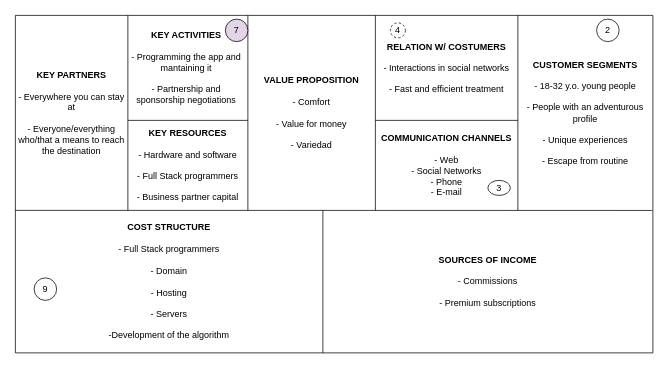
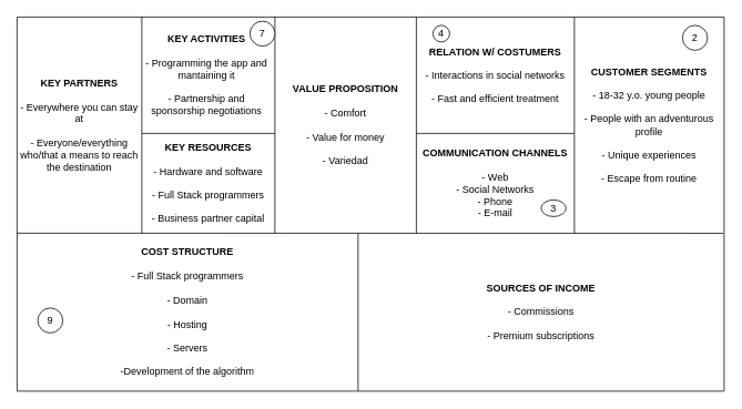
  <mxCell id="0" />
  <mxCell id="1" parent="0" />
  <mxCell id="2" value="" style="swimlane;startSize=0;" parent="1" vertex="1"><mxGeometry x="20" y="20" width="850" height="450" as="geometry" /></mxCell>
  <mxCell id="3" value="" style="endArrow=none;html=1;rounded=0;exitX=0.999;exitY=0.578;exitDx=0;exitDy=0;exitPerimeter=0;" parent="2" source="2" edge="1"><mxGeometry width="50" height="50" relative="1" as="geometry"><mxPoint x="840" y="260" as="sourcePoint" /><mxPoint y="260" as="targetPoint" /></mxGeometry></mxCell>
  <mxCell id="4" value="" style="endArrow=none;html=1;rounded=0;" parent="2" edge="1"><mxGeometry width="50" height="50" relative="1" as="geometry"><mxPoint x="150" y="260" as="sourcePoint" /><mxPoint x="150" as="targetPoint" /></mxGeometry></mxCell>
  <mxCell id="5" value="" style="endArrow=none;html=1;rounded=0;" parent="2" edge="1"><mxGeometry width="50" height="50" relative="1" as="geometry"><mxPoint x="310" y="260" as="sourcePoint" /><mxPoint x="310" as="targetPoint" /></mxGeometry></mxCell>
  <mxCell id="6" value="" style="endArrow=none;html=1;rounded=0;" parent="2" edge="1"><mxGeometry width="50" height="50" relative="1" as="geometry"><mxPoint x="480" y="260" as="sourcePoint" /><mxPoint x="480" as="targetPoint" /></mxGeometry></mxCell>
  <mxCell id="7" value="" style="endArrow=none;html=1;rounded=0;" parent="2" edge="1"><mxGeometry width="50" height="50" relative="1" as="geometry"><mxPoint x="670" y="260" as="sourcePoint" /><mxPoint x="670" as="targetPoint" /></mxGeometry></mxCell>
  <mxCell id="8" value="" style="endArrow=none;html=1;rounded=0;" parent="2" edge="1"><mxGeometry width="50" height="50" relative="1" as="geometry"><mxPoint x="310" y="140" as="sourcePoint" /><mxPoint x="150" y="139.996" as="targetPoint" /></mxGeometry></mxCell>
  <mxCell id="9" value="" style="endArrow=none;html=1;rounded=0;" parent="2" edge="1"><mxGeometry width="50" height="50" relative="1" as="geometry"><mxPoint x="670" y="140" as="sourcePoint" /><mxPoint x="480" y="139.996" as="targetPoint" /></mxGeometry></mxCell>
  <mxCell id="10" value="" style="endArrow=none;html=1;rounded=0;" parent="2" edge="1"><mxGeometry width="50" height="50" relative="1" as="geometry"><mxPoint x="410" y="450" as="sourcePoint" /><mxPoint x="410" y="260" as="targetPoint" /></mxGeometry></mxCell>
  <mxCell id="11" value="&lt;b&gt;KEY PARTNERS&lt;br&gt;&lt;/b&gt;&lt;br&gt;- Everywhere you can stay at&lt;br&gt;&lt;br&gt;- Everyone/everything who/that a means to reach the destination" style="text;html=1;strokeColor=none;fillColor=none;align=center;verticalAlign=middle;whiteSpace=wrap;rounded=0;" parent="2" vertex="1"><mxGeometry width="150" height="260" as="geometry" /></mxCell>
  <mxCell id="12" value="&lt;b&gt;KEY ACTIVITIES&lt;br&gt;&lt;/b&gt;&lt;br&gt;- Programming the app and mantaining it&lt;br&gt;&lt;br&gt;- Partnership and sponsorship negotiations" style="text;html=1;strokeColor=none;fillColor=none;align=center;verticalAlign=middle;whiteSpace=wrap;rounded=0;" parent="2" vertex="1"><mxGeometry x="148" width="160" height="140" as="geometry" /></mxCell>
  <mxCell id="13" value="&lt;b&gt;KEY RESOURCES&lt;br&gt;&lt;/b&gt;&lt;br&gt;- Hardware and software&lt;br&gt;&lt;br&gt;- Full Stack programmers&lt;br&gt;&lt;br&gt;- Business partner capital" style="text;html=1;strokeColor=none;fillColor=none;align=center;verticalAlign=middle;whiteSpace=wrap;rounded=0;" parent="2" vertex="1"><mxGeometry x="150" y="140" width="160" height="120" as="geometry" /></mxCell>
  <mxCell id="14" value="&lt;b&gt;VALUE PROPOSITION&lt;br&gt;&lt;/b&gt;&lt;br&gt;- Comfort&lt;br&gt;&lt;br&gt;- Value for money&lt;br&gt;&lt;br&gt;- Variedad" style="text;html=1;strokeColor=none;fillColor=none;align=center;verticalAlign=middle;whiteSpace=wrap;rounded=0;" parent="2" vertex="1"><mxGeometry x="310" width="170" height="260" as="geometry" /></mxCell>
  <mxCell id="15" value="&lt;b&gt;RELATION W/ COSTUMERS&lt;br&gt;&lt;/b&gt;&lt;br&gt;- Interactions in social networks&lt;br&gt;&lt;br&gt;- Fast and efficient treatment" style="text;html=1;strokeColor=none;fillColor=none;align=center;verticalAlign=middle;whiteSpace=wrap;rounded=0;" parent="2" vertex="1"><mxGeometry x="480" width="190" height="140" as="geometry" /></mxCell>
  <mxCell id="16" value="&lt;b&gt;COMMUNICATION CHANNELS&lt;br&gt;&lt;/b&gt;&lt;br&gt;- Web&lt;br&gt;- Social Networks&lt;br&gt;- Phone&lt;br&gt;- E-mail" style="text;html=1;strokeColor=none;fillColor=none;align=center;verticalAlign=middle;whiteSpace=wrap;rounded=0;" parent="2" vertex="1"><mxGeometry x="480" y="140" width="190" height="120" as="geometry" /></mxCell>
  <mxCell id="17" value="&lt;b&gt;CUSTOMER SEGMENTS&lt;br&gt;&lt;/b&gt;&lt;br&gt;- 18-32 y.o. young people&lt;br&gt;&lt;br&gt;- People with an adventurous profile&lt;br&gt;&lt;br&gt;- Unique experiences&lt;br&gt;&lt;br&gt;- Escape from routine" style="text;html=1;strokeColor=none;fillColor=none;align=center;verticalAlign=middle;whiteSpace=wrap;rounded=0;" parent="2" vertex="1"><mxGeometry x="670" width="180" height="260" as="geometry" /></mxCell>
  <mxCell id="18" value="&lt;b&gt;COST STRUCTURE&lt;br&gt;&lt;/b&gt;&lt;br&gt;- Full Stack programmers&lt;br&gt;&lt;br&gt;- Domain&lt;br&gt;&lt;br&gt;- Hosting&lt;br&gt;&lt;br&gt;- Servers&lt;br&gt;&lt;br&gt;-Development of the algorithm" style="text;html=1;strokeColor=none;fillColor=none;align=center;verticalAlign=middle;whiteSpace=wrap;rounded=0;" parent="2" vertex="1"><mxGeometry y="260" width="410" height="190" as="geometry" /></mxCell>
  <mxCell id="19" value="&lt;b&gt;SOURCES OF INCOME&lt;br&gt;&lt;/b&gt;&lt;br&gt;- Commissions&lt;br&gt;&lt;br&gt;- Premium subscriptions" style="text;html=1;strokeColor=none;fillColor=none;align=center;verticalAlign=middle;whiteSpace=wrap;rounded=0;" parent="2" vertex="1"><mxGeometry x="410" y="260" width="440" height="190" as="geometry" /></mxCell>
- <mxCell id="20" value="2" style="ellipse;whiteSpace=wrap;html=1;aspect=fixed;" parent="2" vertex="1"><mxGeometry x="775" y="5" width="30" height="30" as="geometry" /></mxCell>
+ <mxCell id="20" value="2" style="ellipse;whiteSpace=wrap;html=1;aspect=fixed;" parent="2" vertex="1"><mxGeometry x="800" y="10" width="30" height="30" as="geometry" /></mxCell>
  <mxCell id="21" value="3" style="ellipse;whiteSpace=wrap;html=1;aspect=fixed;" parent="2" vertex="1"><mxGeometry x="630" y="220" width="30" height="20" as="geometry" /></mxCell>
- <mxCell id="22" value="4" style="ellipse;whiteSpace=wrap;html=1;aspect=fixed;dashed=1;" parent="2" vertex="1"><mxGeometry x="500" y="10" width="20" height="20" as="geometry" /></mxCell>
- <mxCell id="23" value="7" style="ellipse;whiteSpace=wrap;html=1;aspect=fixed;fillColor=#e1d5e7;" parent="2" vertex="1"><mxGeometry x="280" y="5" width="30" height="30" as="geometry" /></mxCell>
+ <mxCell id="22" value="4" style="ellipse;whiteSpace=wrap;html=1;aspect=fixed;" parent="2" vertex="1"><mxGeometry x="500" y="10" width="20" height="20" as="geometry" /></mxCell>
+ <mxCell id="23" value="7" style="ellipse;whiteSpace=wrap;html=1;aspect=fixed;" parent="2" vertex="1"><mxGeometry x="280" y="5" width="30" height="30" as="geometry" /></mxCell>
  <mxCell id="24" value="9" style="ellipse;whiteSpace=wrap;html=1;aspect=fixed;" parent="2" vertex="1"><mxGeometry x="25" y="350" width="30" height="30" as="geometry" /></mxCell>
